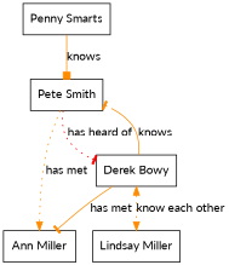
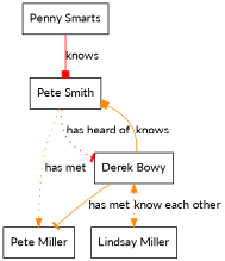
  digraph {
    fontname=Lato
    node [fontname=Lato shape=box]
    edge [arrowhead=tee color=darkorange fontname=Lato style=dotted]
    n1 [label="Pete Smith"]
-   n2 [label="Ann Miller"]
+   n2 [label="Pete Miller"]
    n3 [label="Derek Bowy"]
    n4 [label="Lindsay Miller"]
    n5 [label="Penny Smarts"]
    n1 -> n2 [arrowhead=normal label="has met"]
    n1 -> n3 [color=red label="has heard of"]
-   n3 -> n1 [label=knows style=solid]
+   n3 -> n1 [arrowhead=box label=knows style=solid]
    n3 -> n2 [label="has met" style=solid]
    n3 -> n4 [dir=both label="know each other" arrowhead=""]
-   n5 -> n1 [arrowhead=box label=knows style=solid]
+   n5 -> n1 [arrowhead=box color=red label=knows style=solid]
  }
